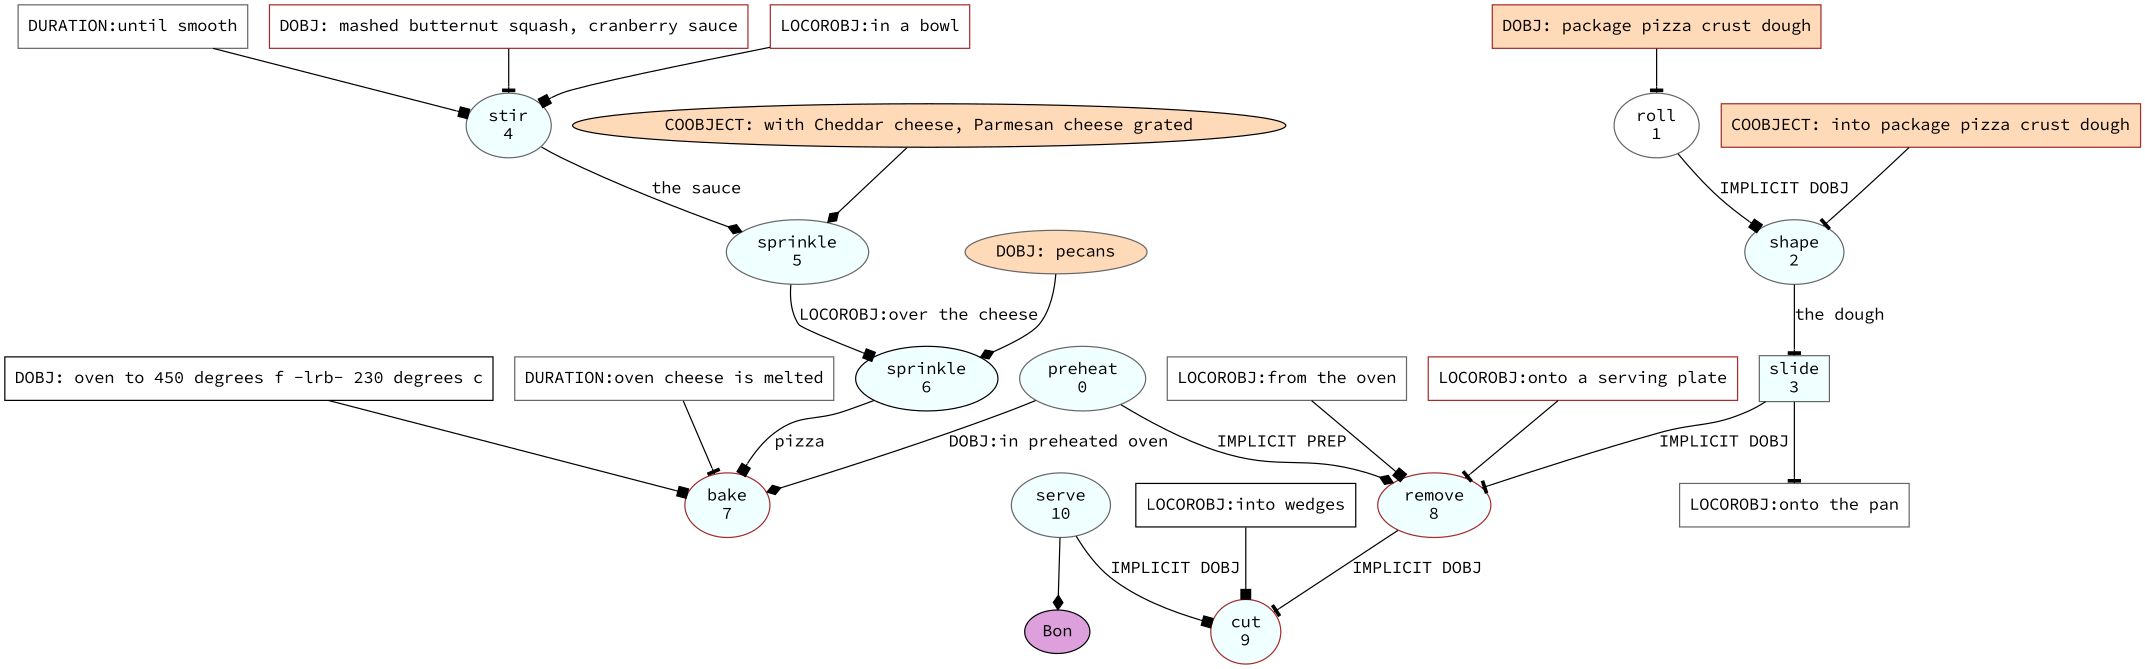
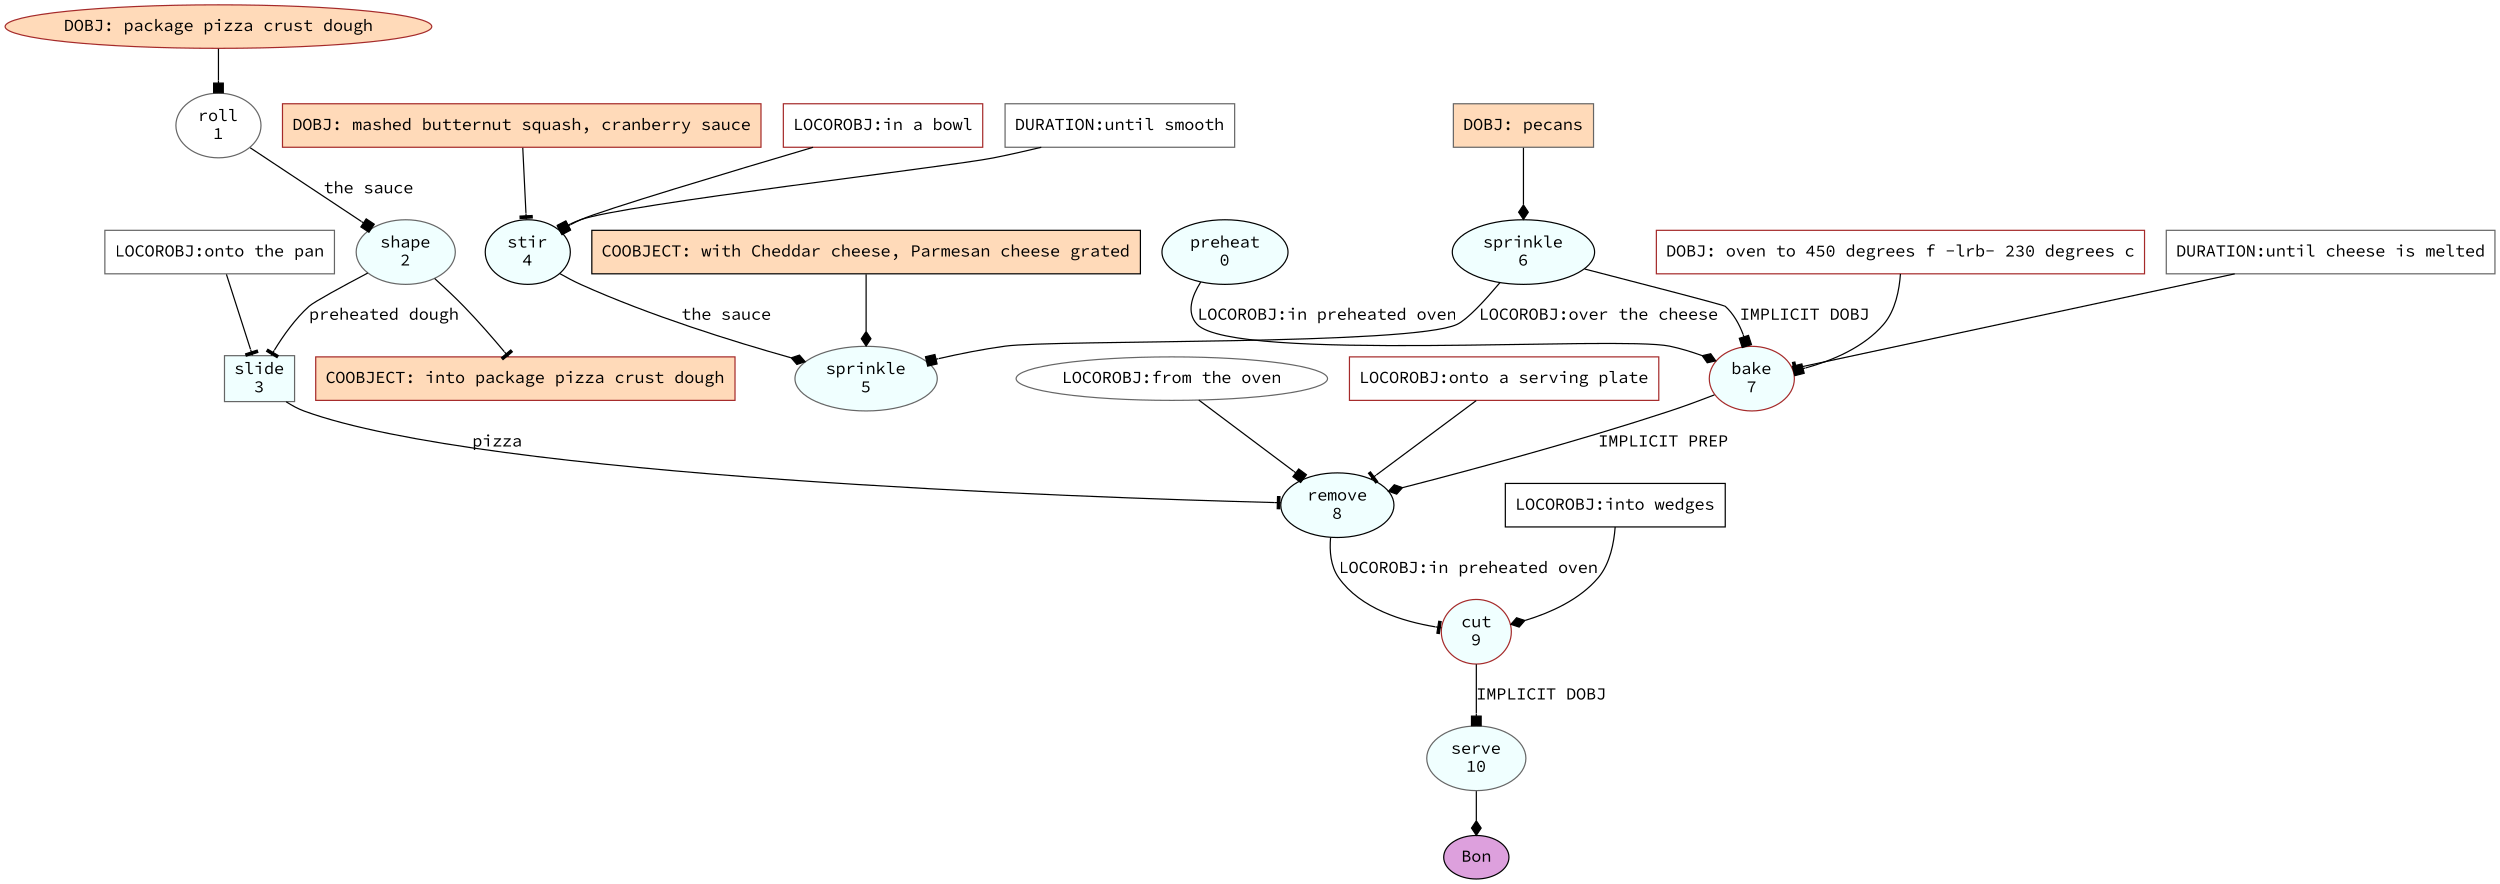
  digraph {
    fontname="Source Code Pro"
    node [color=gray40 fillcolor=azure fontname="Source Code Pro" shape=box style=filled]
    edge [arrowhead=tee fontname="Source Code Pro"]
-   n1 [label="preheat\n0" shape=oval]
+   n1 [color=black label="preheat\n0" shape=oval]
    n2 [color=brown label="bake\n7" shape=oval]
-   n3 [color=brown label="remove\n8" shape=oval]
+   n3 [color=black label="remove\n8" shape=oval]
    n4 [fillcolor=white label="roll\n1" shape=oval]
    n5 [label="shape\n2" shape=oval]
    n6 [label="slide\n3"]
    n7 [color=brown label="cut\n9" shape=oval]
-   n8 [label="stir\n4" shape=oval]
+   n8 [color=black label="stir\n4" shape=oval]
    n9 [label="sprinkle\n5" shape=oval]
    n10 [color=black label="sprinkle\n6" shape=oval]
    n11 [label="serve\n10" shape=oval]
    n12 [color=black fillcolor=plum label=Bon shape=oval]
-   n13 [color=brown fillcolor=peachpuff label="DOBJ: package pizza crust dough"]
-   n14 [color=brown fillcolor=white label="DOBJ: mashed butternut squash, cranberry sauce"]
+   n13 [color=brown fillcolor=peachpuff label="DOBJ: package pizza crust dough" shape=ellipse]
+   n14 [color=brown fillcolor=peachpuff label="DOBJ: mashed butternut squash, cranberry sauce"]
    n15 [color=brown fillcolor=white label="LOCOROBJ:in a bowl"]
    n16 [fillcolor=white label="DURATION:until smooth"]
-   n17 [color=black fillcolor=white label="DOBJ: oven to 450 degrees f -lrb- 230 degrees c"]
+   n17 [color=brown fillcolor=white label="DOBJ: oven to 450 degrees f -lrb- 230 degrees c"]
    n18 [color=brown fillcolor=peachpuff label="COOBJECT: into package pizza crust dough"]
    n19 [fillcolor=white label="LOCOROBJ:onto the pan"]
-   n20 [color=black fillcolor=peachpuff label="COOBJECT: with Cheddar cheese, Parmesan cheese grated" shape=ellipse]
-   n21 [fillcolor=peachpuff label="DOBJ: pecans" shape=ellipse]
-   n22 [fillcolor=white label="DURATION:oven cheese is melted"]
-   n23 [fillcolor=white label="LOCOROBJ:from the oven"]
+   n20 [color=black fillcolor=peachpuff label="COOBJECT: with Cheddar cheese, Parmesan cheese grated"]
+   n21 [fillcolor=peachpuff label="DOBJ: pecans"]
+   n22 [fillcolor=white label="DURATION:until cheese is melted"]
+   n23 [fillcolor=white label="LOCOROBJ:from the oven" shape=ellipse]
    n24 [color=brown fillcolor=white label="LOCOROBJ:onto a serving plate"]
    n25 [color=black fillcolor=white label="LOCOROBJ:into wedges"]
-   n1 -> n2 [arrowhead=diamond label="DOBJ:in preheated oven"]
-   n1 -> n3 [arrowhead=diamond label="IMPLICIT PREP"]
-   n3 -> n7 [label="IMPLICIT DOBJ"]
-   n4 -> n5 [arrowhead=box label="IMPLICIT DOBJ"]
-   n5 -> n6 [label="the dough"]
-   n6 -> n3 [label="IMPLICIT DOBJ"]
-   n11 -> n7 [arrowhead=box label="IMPLICIT DOBJ"]
+   n1 -> n2 [arrowhead=diamond label="LOCOROBJ:in preheated oven"]
+   n2 -> n3 [arrowhead=diamond label="IMPLICIT PREP"]
+   n3 -> n7 [label="LOCOROBJ:in preheated oven"]
+   n4 -> n5 [arrowhead=box label="the sauce"]
+   n5 -> n6 [label="preheated dough"]
+   n6 -> n3 [label=pizza]
+   n7 -> n11 [arrowhead=box label="IMPLICIT DOBJ"]
    n8 -> n9 [arrowhead=diamond label="the sauce"]
-   n9 -> n10 [arrowhead=box label="LOCOROBJ:over the cheese"]
-   n10 -> n2 [arrowhead=box label=pizza]
+   n10 -> n9 [arrowhead=box label="LOCOROBJ:over the cheese"]
+   n10 -> n2 [arrowhead=box label="IMPLICIT DOBJ"]
    n11 -> n12 [arrowhead=diamond]
-   n13 -> n4
+   n13 -> n4 [arrowhead=box]
    n14 -> n8
    n15 -> n8 [arrowhead=box]
    n16 -> n8 [arrowhead=box]
    n17 -> n2 [arrowhead=box]
-   n18 -> n5
-   n6 -> n19
+   n5 -> n18
+   n19 -> n6
    n20 -> n9 [arrowhead=diamond]
    n21 -> n10 [arrowhead=diamond]
    n22 -> n2
    n23 -> n3 [arrowhead=box]
    n24 -> n3
-   n25 -> n7 [arrowhead=box]
+   n25 -> n7 [arrowhead=diamond]
  }
